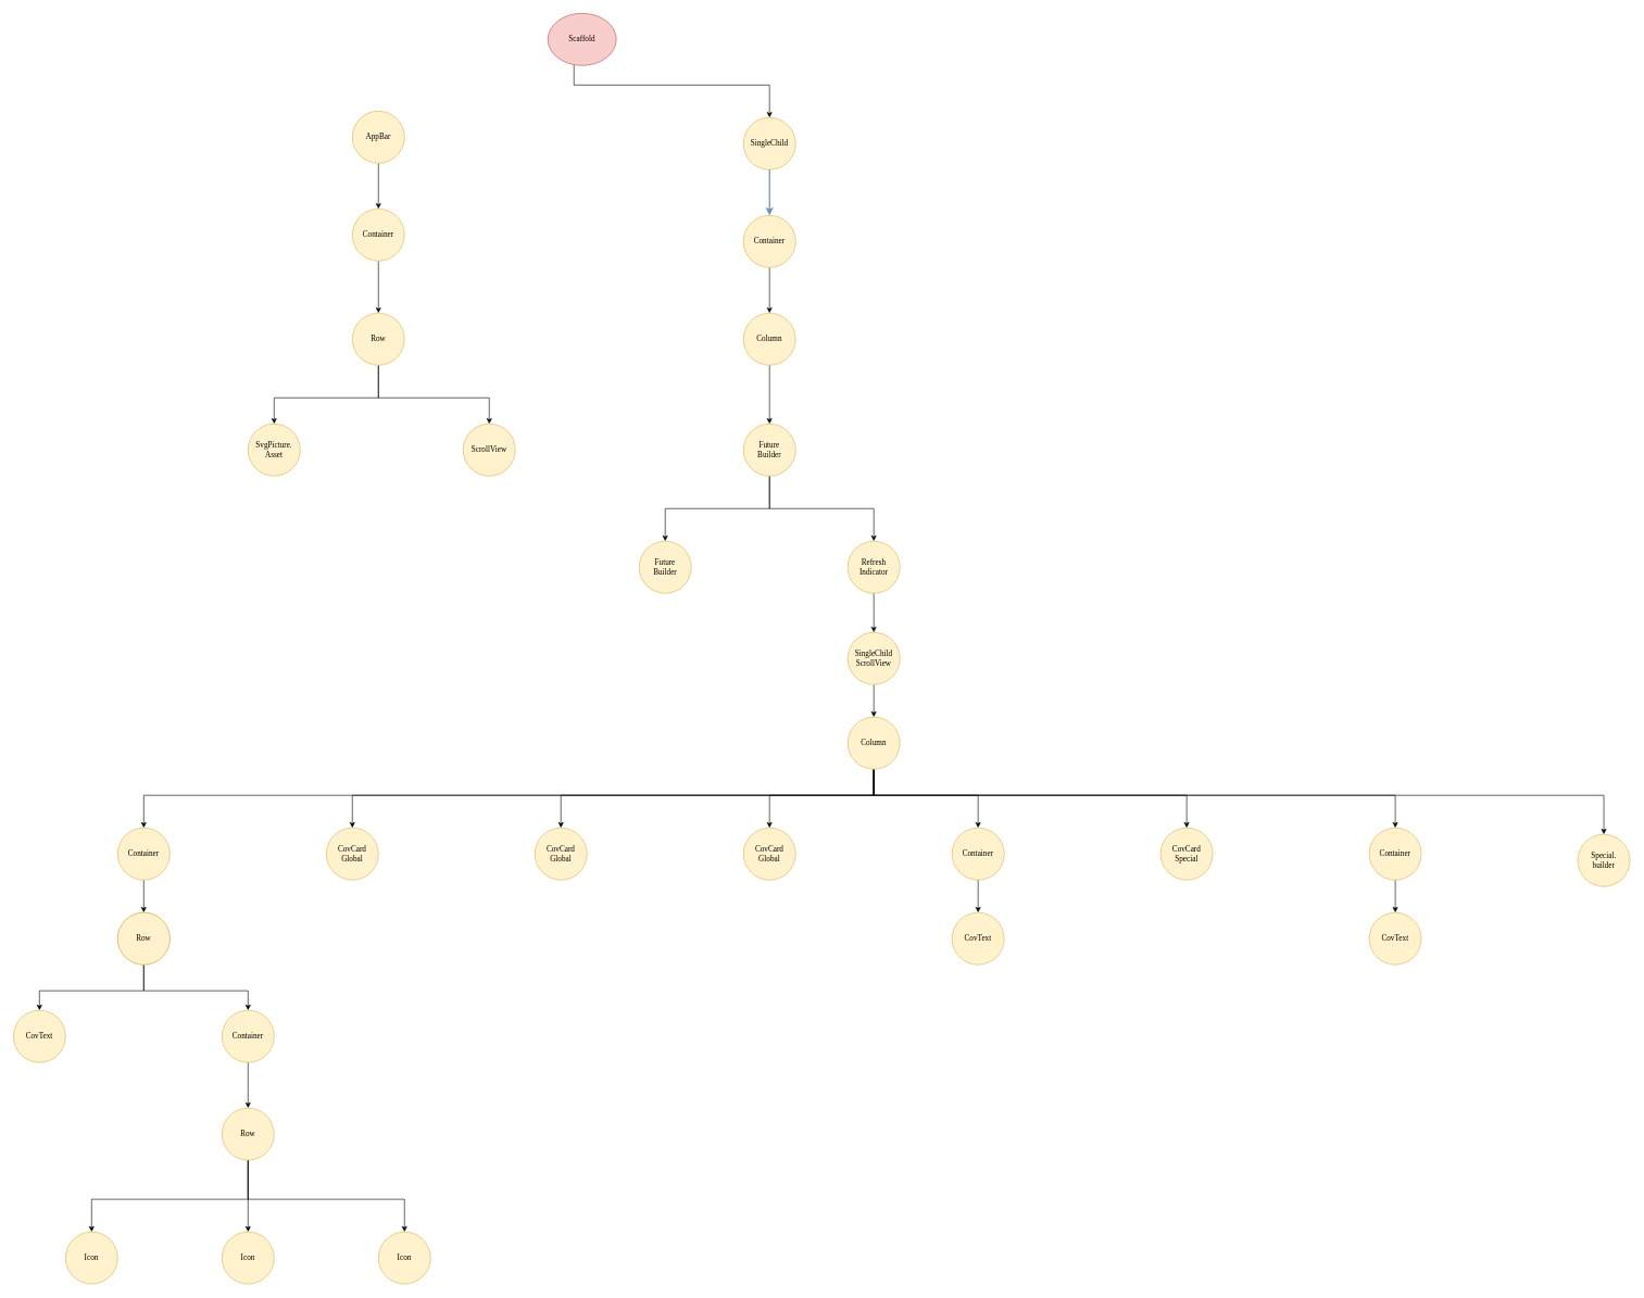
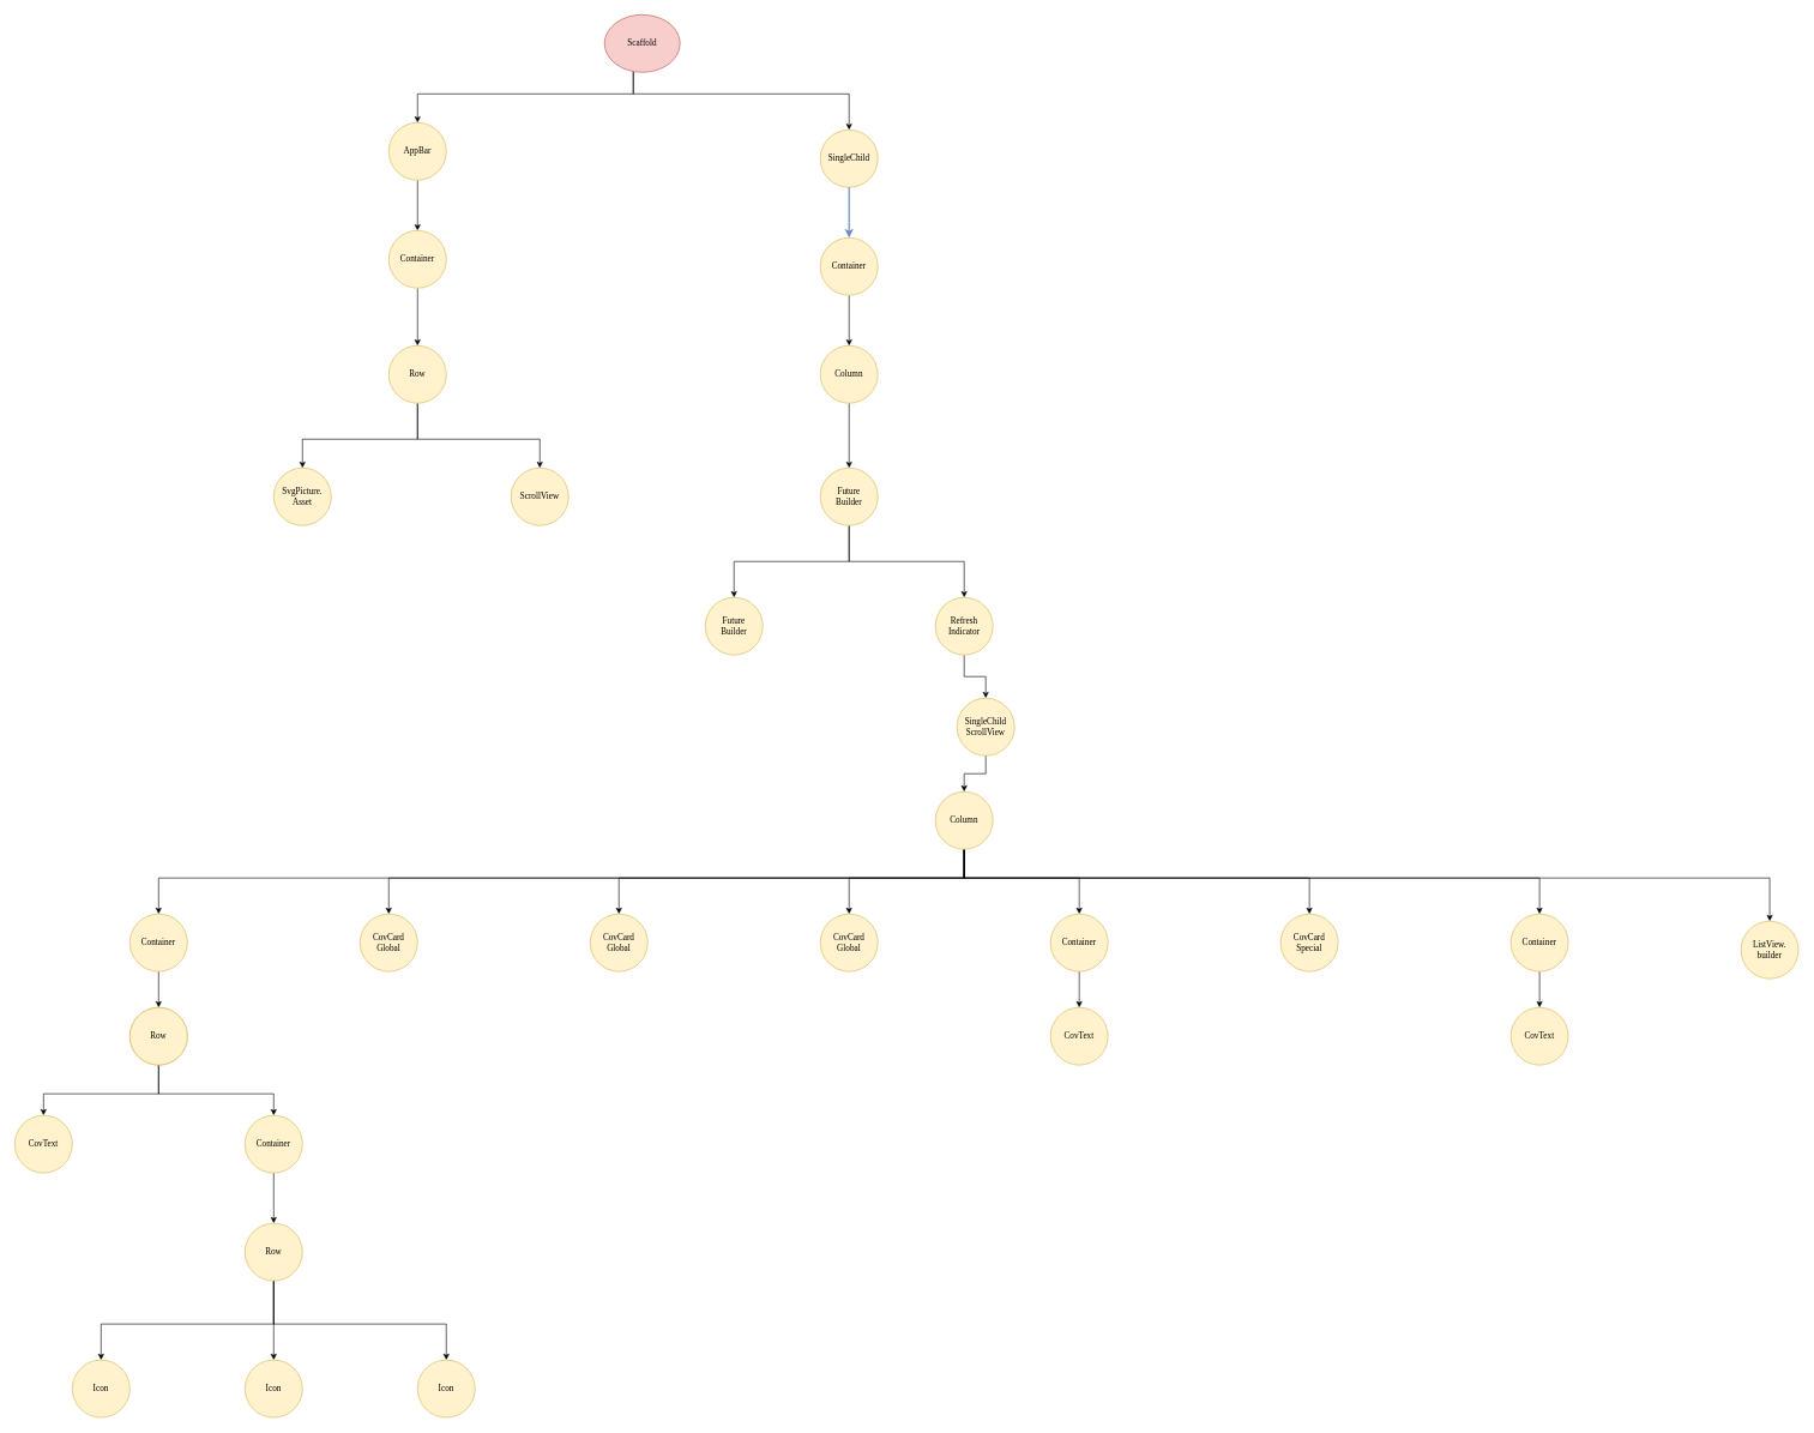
  <mxCell id="0" />
  <mxCell id="1" parent="0" />
+ <mxCell id="2" style="edgeStyle=orthogonalEdgeStyle;rounded=0;orthogonalLoop=1;jettySize=auto;html=1;" parent="1" source="4" target="56" edge="1"><mxGeometry relative="1" as="geometry"><Array as="points"><mxPoint x="880" y="130" /><mxPoint x="580" y="130" /></Array></mxGeometry></mxCell>
  <mxCell id="3" style="edgeStyle=orthogonalEdgeStyle;rounded=0;orthogonalLoop=1;jettySize=auto;html=1;" parent="1" source="4" target="5" edge="1"><mxGeometry relative="1" as="geometry"><Array as="points"><mxPoint x="880" y="130" /><mxPoint x="1180" y="130" /></Array></mxGeometry></mxCell>
  <mxCell id="4" value="Scaffold" style="ellipse;whiteSpace=wrap;html=1;aspect=fixed;fontFamily=Verdana;fillColor=#f8cecc;strokeColor=#b85450;" parent="1" vertex="1"><mxGeometry x="840" y="20" width="105" height="80" as="geometry" /></mxCell>
  <mxCell id="5" value="SingleChild" style="ellipse;whiteSpace=wrap;html=1;aspect=fixed;fontFamily=Verdana;fillColor=#fff2cc;strokeColor=#d6b656;" parent="1" vertex="1"><mxGeometry x="1140" y="180" width="80" height="80" as="geometry" /></mxCell>
  <mxCell id="6" value="" style="edgeStyle=orthogonalEdgeStyle;rounded=0;orthogonalLoop=1;jettySize=auto;html=1;" parent="1" source="7" target="9" edge="1"><mxGeometry relative="1" as="geometry" /></mxCell>
  <mxCell id="7" value="Container" style="ellipse;whiteSpace=wrap;html=1;aspect=fixed;fontFamily=Verdana;fillColor=#fff2cc;strokeColor=#d6b656;" parent="1" vertex="1"><mxGeometry x="1140" y="330" width="80" height="80" as="geometry" /></mxCell>
  <mxCell id="8" value="" style="edgeStyle=orthogonalEdgeStyle;rounded=0;orthogonalLoop=1;jettySize=auto;html=1;" parent="1" source="9" target="13" edge="1"><mxGeometry relative="1" as="geometry" /></mxCell>
  <mxCell id="9" value="Column" style="ellipse;whiteSpace=wrap;html=1;aspect=fixed;fontFamily=Verdana;fillColor=#fff2cc;strokeColor=#d6b656;" parent="1" vertex="1"><mxGeometry x="1140" y="480" width="80" height="80" as="geometry" /></mxCell>
  <mxCell id="10" value="" style="endArrow=classic;html=1;strokeWidth=2;fontFamily=Verdana;exitX=0.5;exitY=1;exitDx=0;exitDy=0;entryX=0.5;entryY=0;entryDx=0;entryDy=0;fillColor=#dae8fc;strokeColor=#6c8ebf;" parent="1" source="5" target="7" edge="1"><mxGeometry width="50" height="50" relative="1" as="geometry"><mxPoint x="1080" y="440" as="sourcePoint" /><mxPoint x="1130" y="390" as="targetPoint" /></mxGeometry></mxCell>
  <mxCell id="11" style="edgeStyle=orthogonalEdgeStyle;rounded=0;orthogonalLoop=1;jettySize=auto;html=1;" parent="1" source="13" target="53" edge="1"><mxGeometry relative="1" as="geometry"><Array as="points"><mxPoint x="1180" y="780" /><mxPoint x="1020" y="780" /></Array></mxGeometry></mxCell>
  <mxCell id="12" style="edgeStyle=orthogonalEdgeStyle;rounded=0;orthogonalLoop=1;jettySize=auto;html=1;" parent="1" source="13" target="15" edge="1"><mxGeometry relative="1" as="geometry"><Array as="points"><mxPoint x="1180" y="780" /><mxPoint x="1340" y="780" /></Array></mxGeometry></mxCell>
  <mxCell id="13" value="&lt;div&gt;Future&lt;/div&gt;&lt;div&gt;Builder&lt;/div&gt;" style="ellipse;whiteSpace=wrap;html=1;aspect=fixed;fontFamily=Verdana;fillColor=#fff2cc;strokeColor=#d6b656;" parent="1" vertex="1"><mxGeometry x="1140" y="650" width="80" height="80" as="geometry" /></mxCell>
  <mxCell id="14" style="edgeStyle=orthogonalEdgeStyle;rounded=0;orthogonalLoop=1;jettySize=auto;html=1;" parent="1" source="15" target="17" edge="1"><mxGeometry relative="1" as="geometry" /></mxCell>
  <mxCell id="15" value="&lt;div&gt;Refresh&lt;/div&gt;&lt;div&gt;Indicator&lt;/div&gt;" style="ellipse;whiteSpace=wrap;html=1;aspect=fixed;fontFamily=Verdana;fillColor=#fff2cc;strokeColor=#d6b656;" parent="1" vertex="1"><mxGeometry x="1300" y="830" width="80" height="80" as="geometry" /></mxCell>
  <mxCell id="16" style="edgeStyle=orthogonalEdgeStyle;rounded=0;orthogonalLoop=1;jettySize=auto;html=1;" parent="1" source="17" target="26" edge="1"><mxGeometry relative="1" as="geometry" /></mxCell>
- <mxCell id="17" value="&lt;div&gt;SingleChild&lt;/div&gt;&lt;div&gt;ScrollView&lt;br&gt;&lt;/div&gt;" style="ellipse;whiteSpace=wrap;html=1;aspect=fixed;fontFamily=Verdana;fillColor=#fff2cc;strokeColor=#d6b656;" parent="1" vertex="1"><mxGeometry x="1300" y="970" width="80" height="80" as="geometry" /></mxCell>
+ <mxCell id="17" value="&lt;div&gt;SingleChild&lt;/div&gt;&lt;div&gt;ScrollView&lt;br&gt;&lt;/div&gt;" style="ellipse;whiteSpace=wrap;html=1;aspect=fixed;fontFamily=Verdana;fillColor=#fff2cc;strokeColor=#d6b656;" parent="1" vertex="1"><mxGeometry x="1330" y="970" width="80" height="80" as="geometry" /></mxCell>
  <mxCell id="18" style="edgeStyle=orthogonalEdgeStyle;rounded=0;orthogonalLoop=1;jettySize=auto;html=1;" parent="1" source="26" target="36" edge="1"><mxGeometry relative="1" as="geometry"><Array as="points"><mxPoint x="1340" y="1220" /><mxPoint x="220" y="1220" /></Array></mxGeometry></mxCell>
  <mxCell id="19" style="edgeStyle=orthogonalEdgeStyle;rounded=0;orthogonalLoop=1;jettySize=auto;html=1;" parent="1" source="26" target="31" edge="1"><mxGeometry relative="1" as="geometry"><Array as="points"><mxPoint x="1340" y="1220" /><mxPoint x="540" y="1220" /></Array></mxGeometry></mxCell>
  <mxCell id="20" style="edgeStyle=orthogonalEdgeStyle;rounded=0;orthogonalLoop=1;jettySize=auto;html=1;" parent="1" source="26" target="30" edge="1"><mxGeometry relative="1" as="geometry"><Array as="points"><mxPoint x="1340" y="1220" /><mxPoint x="860" y="1220" /></Array></mxGeometry></mxCell>
  <mxCell id="21" style="edgeStyle=orthogonalEdgeStyle;rounded=0;orthogonalLoop=1;jettySize=auto;html=1;" parent="1" source="26" target="29" edge="1"><mxGeometry relative="1" as="geometry"><Array as="points"><mxPoint x="1340" y="1220" /><mxPoint x="1180" y="1220" /></Array></mxGeometry></mxCell>
  <mxCell id="22" style="edgeStyle=orthogonalEdgeStyle;rounded=0;orthogonalLoop=1;jettySize=auto;html=1;" parent="1" source="26" target="28" edge="1"><mxGeometry relative="1" as="geometry"><Array as="points"><mxPoint x="1340" y="1220" /><mxPoint x="1500" y="1220" /></Array></mxGeometry></mxCell>
  <mxCell id="23" style="edgeStyle=orthogonalEdgeStyle;rounded=0;orthogonalLoop=1;jettySize=auto;html=1;" parent="1" source="26" target="34" edge="1"><mxGeometry relative="1" as="geometry"><Array as="points"><mxPoint x="1340" y="1220" /><mxPoint x="1820" y="1220" /></Array></mxGeometry></mxCell>
  <mxCell id="24" style="edgeStyle=orthogonalEdgeStyle;rounded=0;orthogonalLoop=1;jettySize=auto;html=1;" parent="1" source="26" target="33" edge="1"><mxGeometry relative="1" as="geometry"><Array as="points"><mxPoint x="1340" y="1220" /><mxPoint x="2140" y="1220" /></Array></mxGeometry></mxCell>
  <mxCell id="25" style="edgeStyle=orthogonalEdgeStyle;rounded=0;orthogonalLoop=1;jettySize=auto;html=1;" parent="1" source="26" target="37" edge="1"><mxGeometry relative="1" as="geometry"><Array as="points"><mxPoint x="1340" y="1220" /><mxPoint x="2460" y="1220" /></Array></mxGeometry></mxCell>
  <mxCell id="26" value="Column" style="ellipse;whiteSpace=wrap;html=1;aspect=fixed;fontFamily=Verdana;fillColor=#fff2cc;strokeColor=#d6b656;" parent="1" vertex="1"><mxGeometry x="1300" y="1100" width="80" height="80" as="geometry" /></mxCell>
  <mxCell id="27" style="edgeStyle=orthogonalEdgeStyle;rounded=0;orthogonalLoop=1;jettySize=auto;html=1;" parent="1" source="28" target="52" edge="1"><mxGeometry relative="1" as="geometry" /></mxCell>
  <mxCell id="28" value="&lt;div&gt;Container&lt;/div&gt;" style="ellipse;whiteSpace=wrap;html=1;aspect=fixed;fontFamily=Verdana;fillColor=#fff2cc;strokeColor=#d6b656;" parent="1" vertex="1"><mxGeometry x="1460" y="1270" width="80" height="80" as="geometry" /></mxCell>
  <mxCell id="29" value="&lt;div&gt;CovCard&lt;/div&gt;&lt;div&gt;Global&lt;br&gt;&lt;/div&gt;" style="ellipse;whiteSpace=wrap;html=1;aspect=fixed;fontFamily=Verdana;fillColor=#fff2cc;strokeColor=#d6b656;" parent="1" vertex="1"><mxGeometry x="1140" y="1270" width="80" height="80" as="geometry" /></mxCell>
  <mxCell id="30" value="&lt;div&gt;CovCard&lt;/div&gt;&lt;div&gt;Global&lt;br&gt;&lt;/div&gt;" style="ellipse;whiteSpace=wrap;html=1;aspect=fixed;fontFamily=Verdana;fillColor=#fff2cc;strokeColor=#d6b656;" parent="1" vertex="1"><mxGeometry x="820" y="1270" width="80" height="80" as="geometry" /></mxCell>
  <mxCell id="31" value="&lt;div&gt;CovCard&lt;/div&gt;&lt;div&gt;Global&lt;br&gt;&lt;/div&gt;" style="ellipse;whiteSpace=wrap;html=1;aspect=fixed;fontFamily=Verdana;fillColor=#fff2cc;strokeColor=#d6b656;" parent="1" vertex="1"><mxGeometry x="500" y="1270" width="80" height="80" as="geometry" /></mxCell>
  <mxCell id="32" style="edgeStyle=orthogonalEdgeStyle;rounded=0;orthogonalLoop=1;jettySize=auto;html=1;" parent="1" source="33" target="54" edge="1"><mxGeometry relative="1" as="geometry" /></mxCell>
  <mxCell id="33" value="Container" style="ellipse;whiteSpace=wrap;html=1;aspect=fixed;fontFamily=Verdana;fillColor=#fff2cc;strokeColor=#d6b656;" parent="1" vertex="1"><mxGeometry x="2100" y="1270" width="80" height="80" as="geometry" /></mxCell>
  <mxCell id="34" value="&lt;div&gt;CovCard&lt;/div&gt;&lt;div&gt;Special&lt;br&gt;&lt;/div&gt;" style="ellipse;whiteSpace=wrap;html=1;aspect=fixed;fontFamily=Verdana;fillColor=#fff2cc;strokeColor=#d6b656;" parent="1" vertex="1"><mxGeometry x="1780" y="1270" width="80" height="80" as="geometry" /></mxCell>
  <mxCell id="35" style="edgeStyle=orthogonalEdgeStyle;rounded=0;orthogonalLoop=1;jettySize=auto;html=1;" parent="1" source="36" target="41" edge="1"><mxGeometry relative="1" as="geometry" /></mxCell>
  <mxCell id="36" value="Container" style="ellipse;whiteSpace=wrap;html=1;aspect=fixed;fontFamily=Verdana;fillColor=#fff2cc;strokeColor=#d6b656;" parent="1" vertex="1"><mxGeometry x="180" y="1270" width="80" height="80" as="geometry" /></mxCell>
- <mxCell id="37" value="&lt;div&gt;Special.&lt;/div&gt;&lt;div&gt;builder&lt;br&gt;&lt;/div&gt;" style="ellipse;whiteSpace=wrap;html=1;aspect=fixed;fontFamily=Verdana;fillColor=#fff2cc;strokeColor=#d6b656;" parent="1" vertex="1"><mxGeometry x="2420" y="1280" width="80" height="80" as="geometry" /></mxCell>
+ <mxCell id="37" value="&lt;div&gt;ListView.&lt;/div&gt;&lt;div&gt;builder&lt;br&gt;&lt;/div&gt;" style="ellipse;whiteSpace=wrap;html=1;aspect=fixed;fontFamily=Verdana;fillColor=#fff2cc;strokeColor=#d6b656;" parent="1" vertex="1"><mxGeometry x="2420" y="1280" width="80" height="80" as="geometry" /></mxCell>
  <mxCell id="38" value="&lt;div&gt;CovCard&lt;/div&gt;&lt;div&gt;Global&lt;br&gt;&lt;/div&gt;" style="ellipse;whiteSpace=wrap;html=1;aspect=fixed;fontFamily=Verdana;fillColor=#fff2cc;strokeColor=#d6b656;" parent="1" vertex="1"><mxGeometry x="180" y="1400" width="80" height="80" as="geometry" /></mxCell>
  <mxCell id="39" style="edgeStyle=orthogonalEdgeStyle;rounded=0;orthogonalLoop=1;jettySize=auto;html=1;" parent="1" source="41" target="42" edge="1"><mxGeometry relative="1" as="geometry"><Array as="points"><mxPoint x="220" y="1520" /><mxPoint x="60" y="1520" /></Array></mxGeometry></mxCell>
  <mxCell id="40" style="edgeStyle=orthogonalEdgeStyle;rounded=0;orthogonalLoop=1;jettySize=auto;html=1;" parent="1" source="41" target="44" edge="1"><mxGeometry relative="1" as="geometry"><Array as="points"><mxPoint x="220" y="1520" /><mxPoint x="380" y="1520" /></Array></mxGeometry></mxCell>
  <mxCell id="41" value="Row" style="ellipse;whiteSpace=wrap;html=1;aspect=fixed;fontFamily=Verdana;fillColor=#fff2cc;strokeColor=#d6b656;" parent="1" vertex="1"><mxGeometry x="180" y="1400" width="80" height="80" as="geometry" /></mxCell>
  <mxCell id="42" value="CovText" style="ellipse;whiteSpace=wrap;html=1;aspect=fixed;fontFamily=Verdana;fillColor=#fff2cc;strokeColor=#d6b656;" parent="1" vertex="1"><mxGeometry x="20" y="1550" width="80" height="80" as="geometry" /></mxCell>
  <mxCell id="43" style="edgeStyle=orthogonalEdgeStyle;rounded=0;orthogonalLoop=1;jettySize=auto;html=1;" parent="1" source="44" target="48" edge="1"><mxGeometry relative="1" as="geometry" /></mxCell>
  <mxCell id="44" value="Container" style="ellipse;whiteSpace=wrap;html=1;aspect=fixed;fontFamily=Verdana;fillColor=#fff2cc;strokeColor=#d6b656;" parent="1" vertex="1"><mxGeometry x="340" y="1550" width="80" height="80" as="geometry" /></mxCell>
  <mxCell id="45" style="edgeStyle=orthogonalEdgeStyle;rounded=0;orthogonalLoop=1;jettySize=auto;html=1;" parent="1" source="48" target="50" edge="1"><mxGeometry relative="1" as="geometry"><Array as="points"><mxPoint x="380" y="1840" /><mxPoint x="140" y="1840" /></Array></mxGeometry></mxCell>
  <mxCell id="46" style="edgeStyle=orthogonalEdgeStyle;rounded=0;orthogonalLoop=1;jettySize=auto;html=1;" parent="1" source="48" target="51" edge="1"><mxGeometry relative="1" as="geometry" /></mxCell>
  <mxCell id="47" style="edgeStyle=orthogonalEdgeStyle;rounded=0;orthogonalLoop=1;jettySize=auto;html=1;" parent="1" source="48" target="49" edge="1"><mxGeometry relative="1" as="geometry"><Array as="points"><mxPoint x="380" y="1840" /><mxPoint x="620" y="1840" /></Array></mxGeometry></mxCell>
  <mxCell id="48" value="Row" style="ellipse;whiteSpace=wrap;html=1;aspect=fixed;fontFamily=Verdana;fillColor=#fff2cc;strokeColor=#d6b656;" parent="1" vertex="1"><mxGeometry x="340" y="1700" width="80" height="80" as="geometry" /></mxCell>
  <mxCell id="49" value="&lt;div&gt;Icon&lt;/div&gt;" style="ellipse;whiteSpace=wrap;html=1;aspect=fixed;fontFamily=Verdana;fillColor=#fff2cc;strokeColor=#d6b656;" parent="1" vertex="1"><mxGeometry x="580" y="1890" width="80" height="80" as="geometry" /></mxCell>
  <mxCell id="50" value="&lt;div&gt;Icon&lt;/div&gt;" style="ellipse;whiteSpace=wrap;html=1;aspect=fixed;fontFamily=Verdana;fillColor=#fff2cc;strokeColor=#d6b656;" parent="1" vertex="1"><mxGeometry x="100" y="1890" width="80" height="80" as="geometry" /></mxCell>
  <mxCell id="51" value="&lt;div&gt;Icon&lt;/div&gt;" style="ellipse;whiteSpace=wrap;html=1;aspect=fixed;fontFamily=Verdana;fillColor=#fff2cc;strokeColor=#d6b656;" parent="1" vertex="1"><mxGeometry x="340" y="1890" width="80" height="80" as="geometry" /></mxCell>
  <mxCell id="52" value="CovText" style="ellipse;whiteSpace=wrap;html=1;aspect=fixed;fontFamily=Verdana;fillColor=#fff2cc;strokeColor=#d6b656;" parent="1" vertex="1"><mxGeometry x="1460" y="1400" width="80" height="80" as="geometry" /></mxCell>
  <mxCell id="53" value="&lt;div&gt;Future&lt;/div&gt;&lt;div&gt;Builder&lt;/div&gt;" style="ellipse;whiteSpace=wrap;html=1;aspect=fixed;fontFamily=Verdana;fillColor=#fff2cc;strokeColor=#d6b656;" parent="1" vertex="1"><mxGeometry x="980" y="830" width="80" height="80" as="geometry" /></mxCell>
  <mxCell id="54" value="CovText" style="ellipse;whiteSpace=wrap;html=1;aspect=fixed;fontFamily=Verdana;fillColor=#fff2cc;strokeColor=#d6b656;" parent="1" vertex="1"><mxGeometry x="2100" y="1400" width="80" height="80" as="geometry" /></mxCell>
  <mxCell id="55" style="edgeStyle=orthogonalEdgeStyle;rounded=0;orthogonalLoop=1;jettySize=auto;html=1;" parent="1" source="56" target="58" edge="1"><mxGeometry relative="1" as="geometry" /></mxCell>
  <mxCell id="56" value="AppBar" style="ellipse;whiteSpace=wrap;html=1;aspect=fixed;fontFamily=Verdana;fillColor=#fff2cc;strokeColor=#d6b656;" parent="1" vertex="1"><mxGeometry x="540" y="170" width="80" height="80" as="geometry" /></mxCell>
  <mxCell id="57" style="edgeStyle=orthogonalEdgeStyle;rounded=0;orthogonalLoop=1;jettySize=auto;html=1;" parent="1" source="58" target="61" edge="1"><mxGeometry relative="1" as="geometry" /></mxCell>
  <mxCell id="58" value="Container" style="ellipse;whiteSpace=wrap;html=1;aspect=fixed;fontFamily=Verdana;fillColor=#fff2cc;strokeColor=#d6b656;" parent="1" vertex="1"><mxGeometry x="540" y="320" width="80" height="80" as="geometry" /></mxCell>
  <mxCell id="59" style="edgeStyle=orthogonalEdgeStyle;rounded=0;orthogonalLoop=1;jettySize=auto;html=1;" parent="1" source="61" target="62" edge="1"><mxGeometry relative="1" as="geometry"><Array as="points"><mxPoint x="580" y="610" /><mxPoint x="420" y="610" /></Array></mxGeometry></mxCell>
  <mxCell id="60" style="edgeStyle=orthogonalEdgeStyle;rounded=0;orthogonalLoop=1;jettySize=auto;html=1;" parent="1" source="61" target="63" edge="1"><mxGeometry relative="1" as="geometry"><Array as="points"><mxPoint x="580" y="610" /><mxPoint x="750" y="610" /></Array></mxGeometry></mxCell>
  <mxCell id="61" value="Row" style="ellipse;whiteSpace=wrap;html=1;aspect=fixed;fontFamily=Verdana;fillColor=#fff2cc;strokeColor=#d6b656;" parent="1" vertex="1"><mxGeometry x="540" y="480" width="80" height="80" as="geometry" /></mxCell>
  <mxCell id="62" value="&lt;div&gt;SvgPicture.&lt;/div&gt;&lt;div&gt;Asset&lt;br&gt;&lt;/div&gt;" style="ellipse;whiteSpace=wrap;html=1;aspect=fixed;fontFamily=Verdana;fillColor=#fff2cc;strokeColor=#d6b656;" parent="1" vertex="1"><mxGeometry x="380" y="650" width="80" height="80" as="geometry" /></mxCell>
  <mxCell id="63" value="ScrollView" style="ellipse;whiteSpace=wrap;html=1;aspect=fixed;fontFamily=Verdana;fillColor=#fff2cc;strokeColor=#d6b656;" parent="1" vertex="1"><mxGeometry x="710" y="650" width="80" height="80" as="geometry" /></mxCell>
